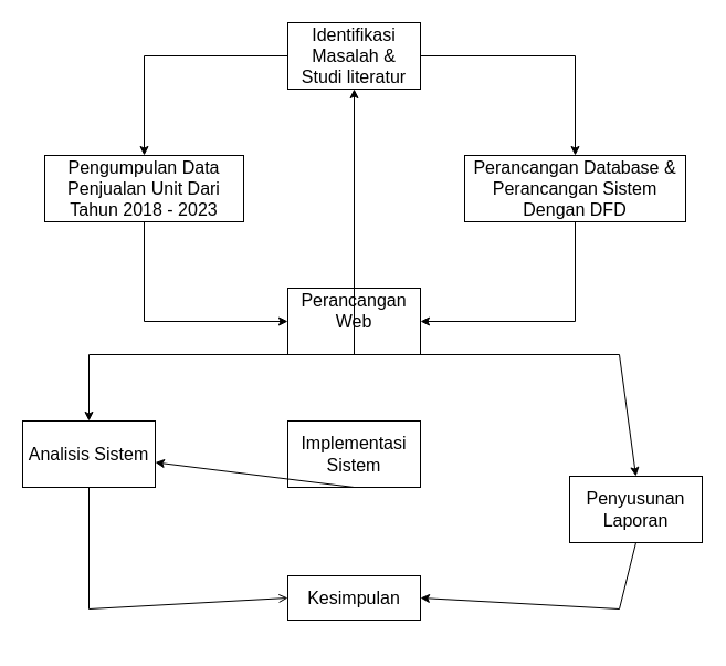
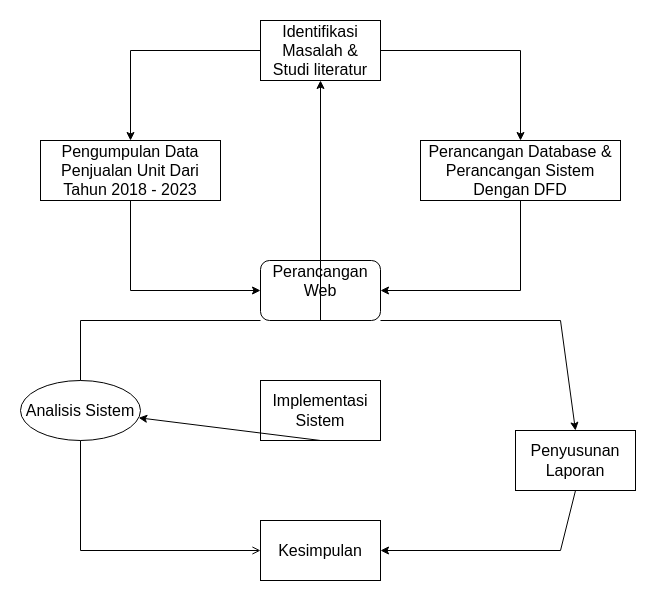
  <mxCell id="0" />
  <mxCell id="1" parent="0" />
  <mxCell id="2" value="Identifikasi Masalah &amp;amp;&lt;div style=&quot;font-size: 16px;&quot;&gt;Studi literatur&lt;/div&gt;" style="rounded=0;whiteSpace=wrap;html=1;fontSize=16;" vertex="1" parent="1"><mxGeometry x="260" y="20" width="120" height="60" as="geometry" /></mxCell>
  <mxCell id="3" value="Pengumpulan Data Penjualan Unit Dari Tahun 2018 - 2023" style="rounded=0;whiteSpace=wrap;html=1;fontSize=16;" vertex="1" parent="1"><mxGeometry x="40" y="140" width="180" height="60" as="geometry" /></mxCell>
  <mxCell id="4" value="Perancangan Database &amp;amp; Perancangan Sistem Dengan DFD" style="rounded=0;whiteSpace=wrap;html=1;fontSize=16;" vertex="1" parent="1"><mxGeometry x="420" y="140" width="200" height="60" as="geometry" /></mxCell>
- <mxCell id="5" value="Perancangan Web&lt;div style=&quot;font-size: 16px;&quot;&gt;&lt;br style=&quot;font-size: 16px;&quot;&gt;&lt;/div&gt;" style="rounded=0;whiteSpace=wrap;html=1;fontSize=16;" vertex="1" parent="1"><mxGeometry x="260" y="260" width="120" height="60" as="geometry" /></mxCell>
- <mxCell id="6" value="Analisis Sistem" style="rounded=0;whiteSpace=wrap;html=1;fontSize=16;" vertex="1" parent="1"><mxGeometry y="380" width="120" height="60" as="geometry" x="20" /></mxCell>
+ <mxCell id="5" value="Perancangan Web&lt;div style=&quot;font-size: 16px;&quot;&gt;&lt;br style=&quot;font-size: 16px;&quot;&gt;&lt;/div&gt;" style="whiteSpace=wrap;html=1;fontSize=16;rounded=1;" vertex="1" parent="1"><mxGeometry x="260" y="260" width="120" height="60" as="geometry" /></mxCell>
+ <mxCell id="6" value="Analisis Sistem" style="ellipse;whiteSpace=wrap;html=1;fontSize=16;" vertex="1" parent="1"><mxGeometry y="380" width="120" height="60" as="geometry" x="20" /></mxCell>
  <mxCell id="7" value="Penyusunan Laporan" style="rounded=0;whiteSpace=wrap;html=1;fontSize=16;" vertex="1" parent="1"><mxGeometry x="515" y="430" width="120" height="60" as="geometry" /></mxCell>
  <mxCell id="8" value="Implementasi Sistem" style="rounded=0;whiteSpace=wrap;html=1;fontSize=16;" vertex="1" parent="1"><mxGeometry x="260" y="380" width="120" height="60" as="geometry" /></mxCell>
- <mxCell id="9" value="Kesimpulan" style="rounded=0;whiteSpace=wrap;html=1;fontSize=16;" vertex="1" parent="1"><mxGeometry x="260" y="520" width="120" height="40" as="geometry" /></mxCell>
+ <mxCell id="9" value="Kesimpulan" style="rounded=0;whiteSpace=wrap;html=1;fontSize=16;" vertex="1" parent="1"><mxGeometry x="260" y="520" width="120" height="60" as="geometry" /></mxCell>
  <mxCell id="10" value="" style="endArrow=classic;html=1;rounded=0;exitX=1;exitY=0.5;exitDx=0;exitDy=0;entryX=0.5;entryY=0;entryDx=0;entryDy=0;fontSize=16;" edge="1" parent="1" source="2" target="4"><mxGeometry width="50" height="50" relative="1" as="geometry"><mxPoint x="490" y="80" as="sourcePoint" /><mxPoint x="540" y="30" as="targetPoint" /><Array as="points"><mxPoint x="520" y="50" /></Array></mxGeometry></mxCell>
  <mxCell id="11" value="" style="endArrow=classic;html=1;rounded=0;exitX=0;exitY=0.5;exitDx=0;exitDy=0;entryX=0.5;entryY=0;entryDx=0;entryDy=0;fontSize=16;" edge="1" parent="1" source="2" target="3"><mxGeometry width="50" height="50" relative="1" as="geometry"><mxPoint x="80" y="130" as="sourcePoint" /><mxPoint x="130" y="80" as="targetPoint" /><Array as="points"><mxPoint x="130" y="50" /></Array></mxGeometry></mxCell>
  <mxCell id="12" value="" style="endArrow=classic;html=1;rounded=0;exitX=0.5;exitY=1;exitDx=0;exitDy=0;entryX=0;entryY=0.5;entryDx=0;entryDy=0;fontSize=16;" edge="1" parent="1" source="3" target="5"><mxGeometry width="50" height="50" relative="1" as="geometry"><mxPoint x="290" y="220" as="sourcePoint" /><mxPoint x="340" y="170" as="targetPoint" /><Array as="points"><mxPoint x="130" y="290" /></Array></mxGeometry></mxCell>
  <mxCell id="13" value="" style="endArrow=classic;html=1;rounded=0;exitX=0.5;exitY=1;exitDx=0;exitDy=0;entryX=1;entryY=0.5;entryDx=0;entryDy=0;fontSize=16;" edge="1" parent="1" source="4" target="5"><mxGeometry width="50" height="50" relative="1" as="geometry"><mxPoint x="560" y="270" as="sourcePoint" /><mxPoint x="610" y="220" as="targetPoint" /><Array as="points"><mxPoint x="520" y="290" /></Array></mxGeometry></mxCell>
  <mxCell id="14" value="" style="endArrow=classic;html=1;rounded=0;exitX=1;exitY=1;exitDx=0;exitDy=0;entryX=0.5;entryY=0;entryDx=0;entryDy=0;fontSize=16;" edge="1" parent="1" source="5" target="7"><mxGeometry width="50" height="50" relative="1" as="geometry"><mxPoint x="550" y="320" as="sourcePoint" /><mxPoint x="600" y="270" as="targetPoint" /><Array as="points"><mxPoint x="560" y="320" /></Array></mxGeometry></mxCell>
  <mxCell id="15" value="" style="endArrow=classic;html=1;rounded=0;exitX=0.5;exitY=1;exitDx=0;exitDy=0;fontSize=16;" edge="1" parent="1" source="5" target="2"><mxGeometry width="50" height="50" relative="1" as="geometry"><mxPoint x="370" y="370" as="sourcePoint" /><mxPoint x="420" y="320" as="targetPoint" /></mxGeometry></mxCell>
- <mxCell id="16" value="" style="endArrow=classic;html=1;rounded=0;exitX=0;exitY=1;exitDx=0;exitDy=0;entryX=0.5;entryY=0;entryDx=0;entryDy=0;fontSize=16;" edge="1" parent="1" source="5" target="6"><mxGeometry width="50" height="50" relative="1" as="geometry"><mxPoint x="130" y="380" as="sourcePoint" /><mxPoint x="180" y="330" as="targetPoint" /><Array as="points"><mxPoint x="80" y="320" /></Array></mxGeometry></mxCell>
+ <mxCell id="16" value="" style="endArrow=none;html=1;rounded=0;exitX=0;exitY=1;exitDx=0;exitDy=0;entryX=0.5;entryY=0;entryDx=0;entryDy=0;fontSize=16;" edge="1" parent="1" source="5" target="6"><mxGeometry width="50" height="50" relative="1" as="geometry"><mxPoint x="130" y="380" as="sourcePoint" /><mxPoint x="180" y="330" as="targetPoint" /><Array as="points"><mxPoint x="80" y="320" /></Array></mxGeometry></mxCell>
  <mxCell id="17" value="" style="endArrow=classic;html=1;rounded=0;exitX=0.5;exitY=1;exitDx=0;exitDy=0;fontSize=16;" edge="1" parent="1" source="8" target="6"><mxGeometry width="50" height="50" relative="1" as="geometry"><mxPoint x="140" y="560" as="sourcePoint" /><mxPoint x="190" y="510" as="targetPoint" /></mxGeometry></mxCell>
  <mxCell id="18" value="" style="endArrow=open;html=1;rounded=0;exitX=0.5;exitY=1;exitDx=0;exitDy=0;entryX=0;entryY=0.5;entryDx=0;entryDy=0;fontSize=16;" edge="1" parent="1" source="6" target="9"><mxGeometry width="50" height="50" relative="1" as="geometry"><mxPoint x="120" y="560" as="sourcePoint" /><mxPoint x="170" y="510" as="targetPoint" /><Array as="points"><mxPoint x="80" y="550" /></Array></mxGeometry></mxCell>
  <mxCell id="19" value="" style="endArrow=classic;html=1;rounded=0;exitX=0.5;exitY=1;exitDx=0;exitDy=0;entryX=1;entryY=0.5;entryDx=0;entryDy=0;fontSize=16;" edge="1" parent="1" source="7" target="9"><mxGeometry width="50" height="50" relative="1" as="geometry"><mxPoint x="500" y="550" as="sourcePoint" /><mxPoint x="550" y="500" as="targetPoint" /><Array as="points"><mxPoint x="560" y="550" /></Array></mxGeometry></mxCell>
